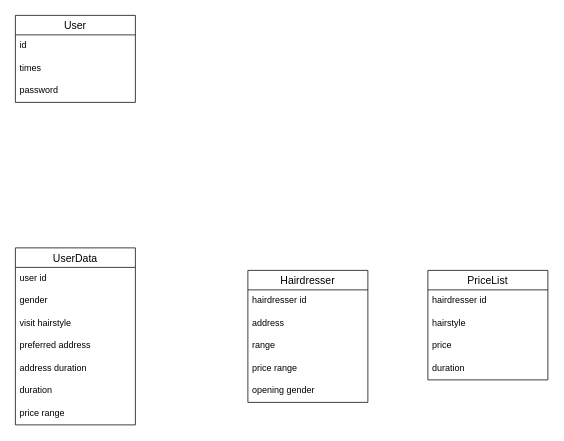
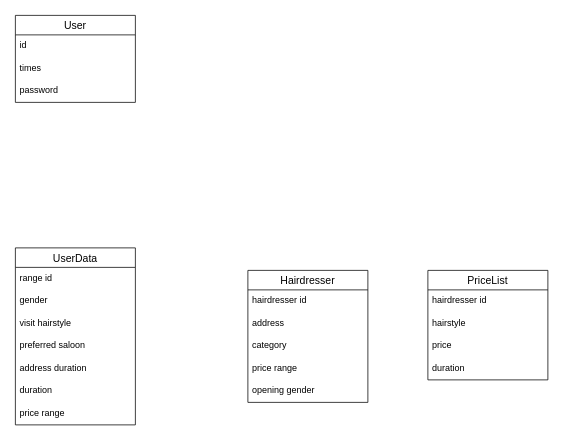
  <mxCell id="0" />
  <mxCell id="1" parent="0" />
  <mxCell id="2" value="UserData" style="swimlane;fontStyle=0;childLayout=stackLayout;horizontal=1;startSize=26;horizontalStack=0;resizeParent=1;resizeParentMax=0;resizeLast=0;collapsible=1;marginBottom=0;align=center;fontSize=14;" vertex="1" parent="1"><mxGeometry x="20" y="330" width="160" height="236" as="geometry"><mxRectangle x="350" y="440" width="90" height="26" as="alternateBounds" /></mxGeometry></mxCell>
- <mxCell id="3" value="user id" style="text;strokeColor=none;fillColor=none;spacingLeft=4;spacingRight=4;overflow=hidden;rotatable=0;points=[[0,0.5],[1,0.5]];portConstraint=eastwest;fontSize=12;" vertex="1" parent="2"><mxGeometry y="26" width="160" height="30" as="geometry" /></mxCell>
+ <mxCell id="3" value="range id" style="text;strokeColor=none;fillColor=none;spacingLeft=4;spacingRight=4;overflow=hidden;rotatable=0;points=[[0,0.5],[1,0.5]];portConstraint=eastwest;fontSize=12;" vertex="1" parent="2"><mxGeometry y="26" width="160" height="30" as="geometry" /></mxCell>
  <mxCell id="4" value="gender" style="text;strokeColor=none;fillColor=none;spacingLeft=4;spacingRight=4;overflow=hidden;rotatable=0;points=[[0,0.5],[1,0.5]];portConstraint=eastwest;fontSize=12;" vertex="1" parent="2"><mxGeometry y="56" width="160" height="30" as="geometry" /></mxCell>
  <mxCell id="5" value="visit hairstyle" style="text;strokeColor=none;fillColor=none;spacingLeft=4;spacingRight=4;overflow=hidden;rotatable=0;points=[[0,0.5],[1,0.5]];portConstraint=eastwest;fontSize=12;" vertex="1" parent="2"><mxGeometry y="86" width="160" height="30" as="geometry" /></mxCell>
- <mxCell id="6" value="preferred address" style="text;strokeColor=none;fillColor=none;spacingLeft=4;spacingRight=4;overflow=hidden;rotatable=0;points=[[0,0.5],[1,0.5]];portConstraint=eastwest;fontSize=12;" vertex="1" parent="2"><mxGeometry y="116" width="160" height="30" as="geometry" /></mxCell>
+ <mxCell id="6" value="preferred saloon" style="text;strokeColor=none;fillColor=none;spacingLeft=4;spacingRight=4;overflow=hidden;rotatable=0;points=[[0,0.5],[1,0.5]];portConstraint=eastwest;fontSize=12;" vertex="1" parent="2"><mxGeometry y="116" width="160" height="30" as="geometry" /></mxCell>
  <mxCell id="7" value="address duration" style="text;strokeColor=none;fillColor=none;spacingLeft=4;spacingRight=4;overflow=hidden;rotatable=0;points=[[0,0.5],[1,0.5]];portConstraint=eastwest;fontSize=12;" vertex="1" parent="2"><mxGeometry y="146" width="160" height="30" as="geometry" /></mxCell>
  <mxCell id="8" value="duration" style="text;strokeColor=none;fillColor=none;spacingLeft=4;spacingRight=4;overflow=hidden;rotatable=0;points=[[0,0.5],[1,0.5]];portConstraint=eastwest;fontSize=12;" vertex="1" parent="2"><mxGeometry y="176" width="160" height="30" as="geometry" /></mxCell>
  <mxCell id="9" value="price range" style="text;strokeColor=none;fillColor=none;spacingLeft=4;spacingRight=4;overflow=hidden;rotatable=0;points=[[0,0.5],[1,0.5]];portConstraint=eastwest;fontSize=12;" vertex="1" parent="2"><mxGeometry y="206" width="160" height="30" as="geometry" /></mxCell>
  <mxCell id="10" value="User" style="swimlane;fontStyle=0;childLayout=stackLayout;horizontal=1;startSize=26;horizontalStack=0;resizeParent=1;resizeParentMax=0;resizeLast=0;collapsible=1;marginBottom=0;align=center;fontSize=14;" vertex="1" parent="1"><mxGeometry x="20" y="20" width="160" height="116" as="geometry" /></mxCell>
  <mxCell id="11" value="id" style="text;strokeColor=none;fillColor=none;spacingLeft=4;spacingRight=4;overflow=hidden;rotatable=0;points=[[0,0.5],[1,0.5]];portConstraint=eastwest;fontSize=12;" vertex="1" parent="10"><mxGeometry y="26" width="160" height="30" as="geometry" /></mxCell>
  <mxCell id="12" value="times" style="text;strokeColor=none;fillColor=none;spacingLeft=4;spacingRight=4;overflow=hidden;rotatable=0;points=[[0,0.5],[1,0.5]];portConstraint=eastwest;fontSize=12;" vertex="1" parent="10"><mxGeometry y="56" width="160" height="30" as="geometry" /></mxCell>
  <mxCell id="13" value="password" style="text;strokeColor=none;fillColor=none;spacingLeft=4;spacingRight=4;overflow=hidden;rotatable=0;points=[[0,0.5],[1,0.5]];portConstraint=eastwest;fontSize=12;" vertex="1" parent="10"><mxGeometry y="86" width="160" height="30" as="geometry" /></mxCell>
  <mxCell id="14" value="Hairdresser" style="swimlane;fontStyle=0;childLayout=stackLayout;horizontal=1;startSize=26;horizontalStack=0;resizeParent=1;resizeParentMax=0;resizeLast=0;collapsible=1;marginBottom=0;align=center;fontSize=14;" vertex="1" parent="1"><mxGeometry x="330" y="360" width="160" height="176" as="geometry" /></mxCell>
  <mxCell id="15" value="hairdresser id" style="text;strokeColor=none;fillColor=none;spacingLeft=4;spacingRight=4;overflow=hidden;rotatable=0;points=[[0,0.5],[1,0.5]];portConstraint=eastwest;fontSize=12;" vertex="1" parent="14"><mxGeometry y="26" width="160" height="30" as="geometry" /></mxCell>
  <mxCell id="16" value="address" style="text;strokeColor=none;fillColor=none;spacingLeft=4;spacingRight=4;overflow=hidden;rotatable=0;points=[[0,0.5],[1,0.5]];portConstraint=eastwest;fontSize=12;" vertex="1" parent="14"><mxGeometry y="56" width="160" height="30" as="geometry" /></mxCell>
- <mxCell id="17" value="range" style="text;strokeColor=none;fillColor=none;spacingLeft=4;spacingRight=4;overflow=hidden;rotatable=0;points=[[0,0.5],[1,0.5]];portConstraint=eastwest;fontSize=12;" vertex="1" parent="14"><mxGeometry y="86" width="160" height="30" as="geometry" /></mxCell>
+ <mxCell id="17" value="category" style="text;strokeColor=none;fillColor=none;spacingLeft=4;spacingRight=4;overflow=hidden;rotatable=0;points=[[0,0.5],[1,0.5]];portConstraint=eastwest;fontSize=12;" vertex="1" parent="14"><mxGeometry y="86" width="160" height="30" as="geometry" /></mxCell>
  <mxCell id="18" value="price range" style="text;strokeColor=none;fillColor=none;spacingLeft=4;spacingRight=4;overflow=hidden;rotatable=0;points=[[0,0.5],[1,0.5]];portConstraint=eastwest;fontSize=12;" vertex="1" parent="14"><mxGeometry y="116" width="160" height="30" as="geometry" /></mxCell>
  <mxCell id="19" value="opening gender" style="text;strokeColor=none;fillColor=none;spacingLeft=4;spacingRight=4;overflow=hidden;rotatable=0;points=[[0,0.5],[1,0.5]];portConstraint=eastwest;fontSize=12;" vertex="1" parent="14"><mxGeometry y="146" width="160" height="30" as="geometry" /></mxCell>
  <mxCell id="20" value="PriceList" style="swimlane;fontStyle=0;childLayout=stackLayout;horizontal=1;startSize=26;horizontalStack=0;resizeParent=1;resizeParentMax=0;resizeLast=0;collapsible=1;marginBottom=0;align=center;fontSize=14;" vertex="1" parent="1"><mxGeometry x="570" y="360" width="160" height="146" as="geometry" /></mxCell>
  <mxCell id="21" value="hairdresser id" style="text;strokeColor=none;fillColor=none;spacingLeft=4;spacingRight=4;overflow=hidden;rotatable=0;points=[[0,0.5],[1,0.5]];portConstraint=eastwest;fontSize=12;" vertex="1" parent="20"><mxGeometry y="26" width="160" height="30" as="geometry" /></mxCell>
  <mxCell id="22" value="hairstyle" style="text;strokeColor=none;fillColor=none;spacingLeft=4;spacingRight=4;overflow=hidden;rotatable=0;points=[[0,0.5],[1,0.5]];portConstraint=eastwest;fontSize=12;" vertex="1" parent="20"><mxGeometry y="56" width="160" height="30" as="geometry" /></mxCell>
  <mxCell id="23" value="price" style="text;strokeColor=none;fillColor=none;spacingLeft=4;spacingRight=4;overflow=hidden;rotatable=0;points=[[0,0.5],[1,0.5]];portConstraint=eastwest;fontSize=12;" vertex="1" parent="20"><mxGeometry y="86" width="160" height="30" as="geometry" /></mxCell>
  <mxCell id="24" value="duration" style="text;strokeColor=none;fillColor=none;spacingLeft=4;spacingRight=4;overflow=hidden;rotatable=0;points=[[0,0.5],[1,0.5]];portConstraint=eastwest;fontSize=12;" vertex="1" parent="20"><mxGeometry y="116" width="160" height="30" as="geometry" /></mxCell>
